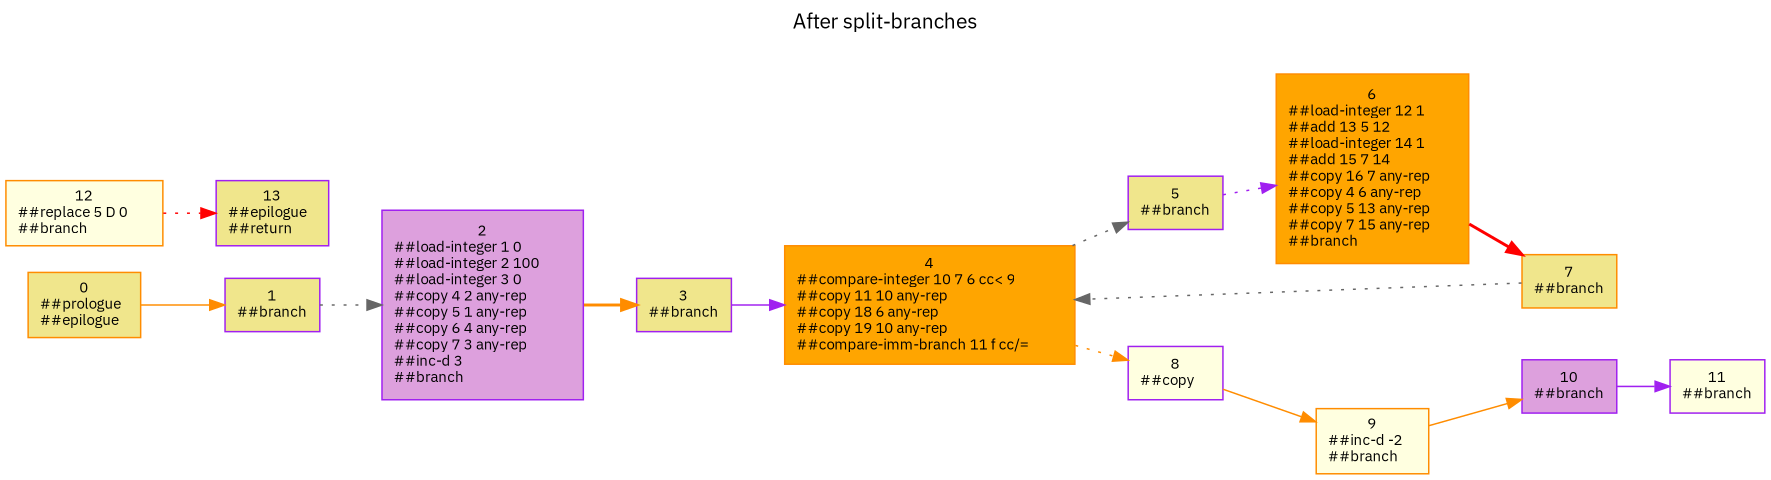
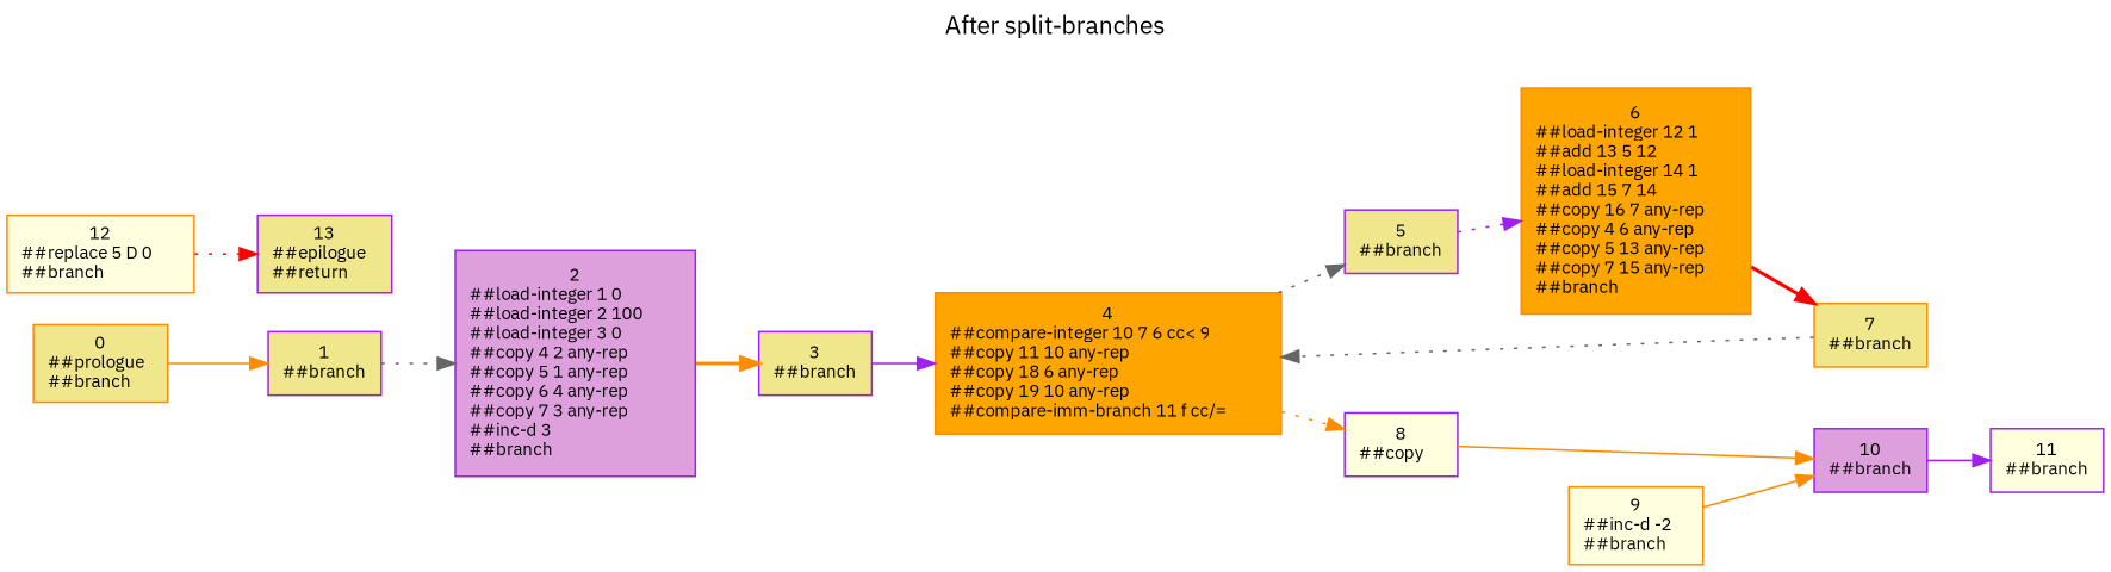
  digraph {
    fontname="IBM Plex Sans"
    label="After split-branches"
    labelloc=t
    rankdir=LR
    node [color=purple fillcolor=khaki fontname="IBM Plex Sans" fontsize=10 shape=box style=filled]
    edge [color=darkorange fontname="IBM Plex Sans" style=dotted]
-   n1 [color=darkorange height=0.61111 label="0\n##prologue\l##epilogue\l" width=1.0556]
+   n1 [color=darkorange height=0.61111 label="0\n##prologue\l##branch\l" width=1.0556]
    n2 [height=0.5 label="1\n##branch\l" width=0.88889]
    n3 [fillcolor=plum height=1.7778 label="2\n##load-integer 1 0\l##load-integer 2 100\l##load-integer 3 0\l##copy 4 2 any-rep\l##copy 5 1 any-rep\l##copy 6 4 any-rep\l##copy 7 3 any-rep\l##inc-d 3\l##branch\l" width=1.8889]
    n4 [height=0.5 label="3\n##branch\l" width=0.88889]
    n5 [color=darkorange fillcolor=orange height=1.1111 label="4\n##compare-integer 10 7 6 cc< 9\l##copy 11 10 any-rep\l##copy 18 6 any-rep\l##copy 19 10 any-rep\l##compare-imm-branch 11 f cc/=\l" width=2.7222]
    n6 [height=0.5 label="5\n##branch\l" width=0.88889]
    n7 [fillcolor=lightyellow height=0.5 label="8\n##copy\l" width=0.88889]
    n8 [color=darkorange fillcolor=orange height=1.7778 label="6\n##load-integer 12 1\l##add 13 5 12\l##load-integer 14 1\l##add 15 7 14\l##copy 16 7 any-rep\l##copy 4 6 any-rep\l##copy 5 13 any-rep\l##copy 7 15 any-rep\l##branch\l" width=1.8056]
    n9 [color=darkorange fillcolor=lightyellow height=0.61111 label="9\n##inc-d -2\l##branch\l" width=1.0556]
    n10 [color=darkorange height=0.5 label="7\n##branch\l" width=0.88889]
    n11 [fillcolor=plum height=0.5 label="10\n##branch\l" width=0.88889]
    n12 [fillcolor=lightyellow height=0.5 label="11\n##branch\l" width=0.88889]
    n13 [color=darkorange fillcolor=lightyellow height=0.61111 label="12\n##replace 5 D 0\l##branch\l" width=1.4722]
    n14 [height=0.61111 label="13\n##epilogue\l##return\l" width=1.0556]
    n1 -> n2 [style=solid]
    n2 -> n3 [color=gray40]
    n3 -> n4 [style=bold]
    n4 -> n5 [color=purple style=solid]
    n5 -> n6 [color=gray40]
    n5 -> n7
    n6 -> n8 [color=purple]
-   n7 -> n9 [style=solid]
+   n7 -> n11 [style=solid]
    n8 -> n10 [color=red style=bold]
    n9 -> n11 [style=solid]
    n10 -> n5 [color=gray40]
    n11 -> n12 [color=purple style=solid]
    n13 -> n14 [color=red]
  }
